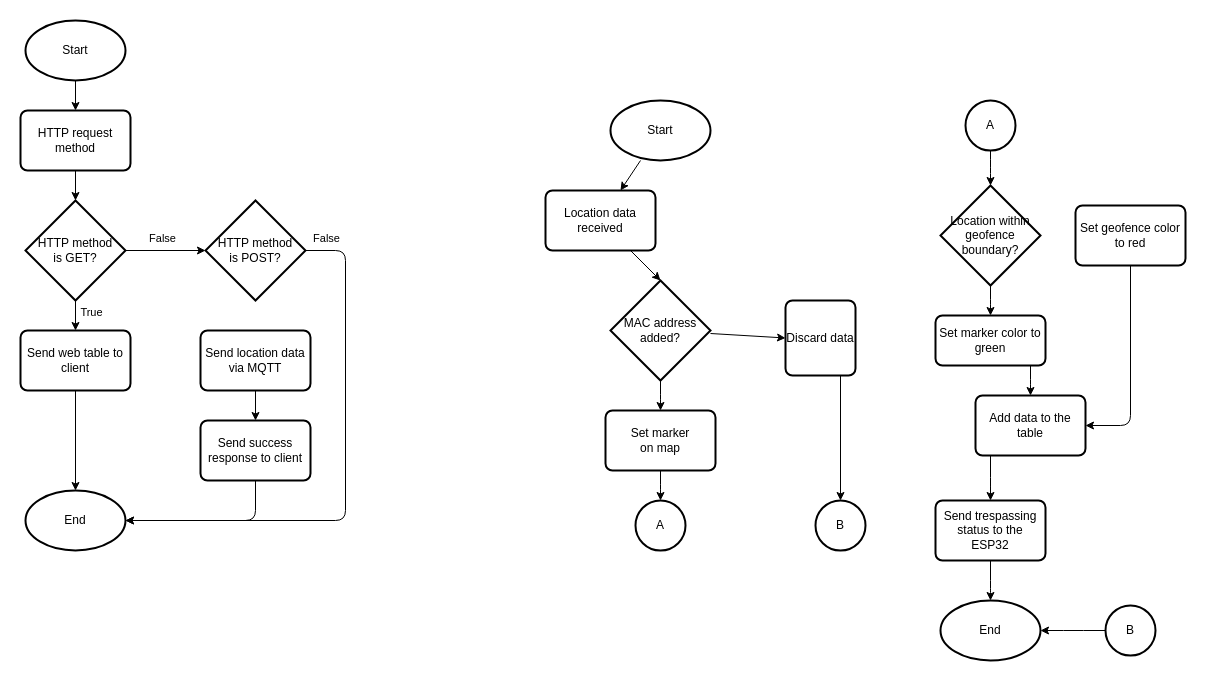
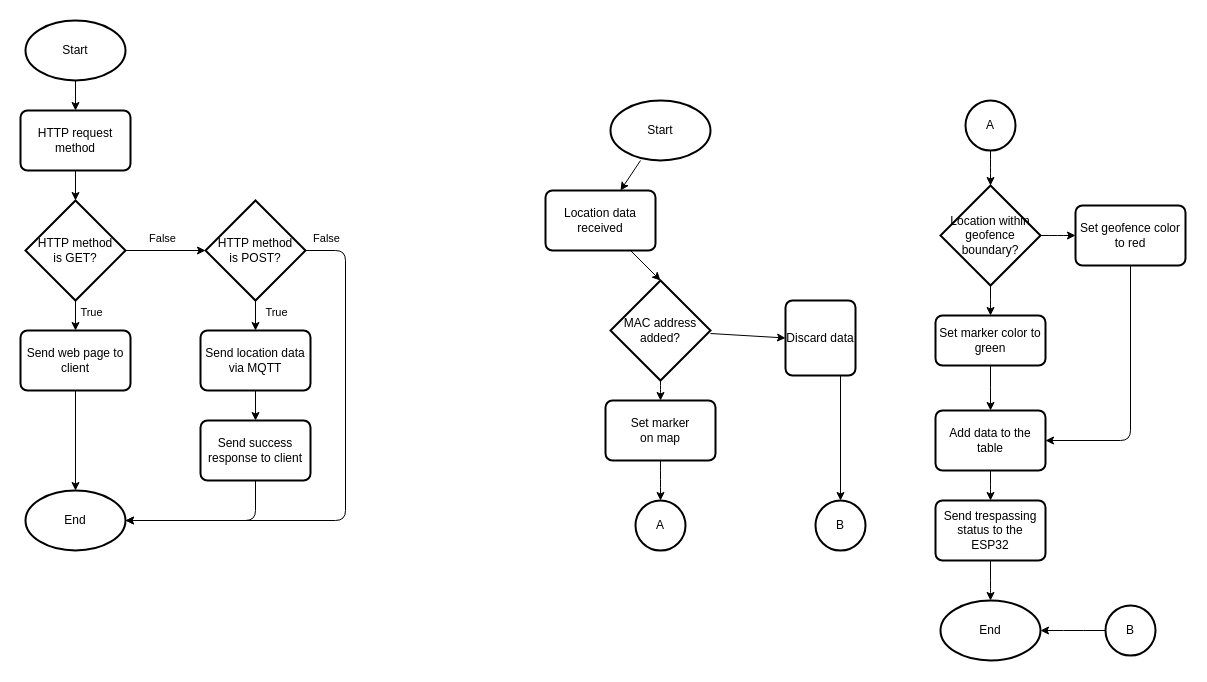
  <mxCell id="0" />
  <mxCell id="1" parent="0" />
  <mxCell id="2" style="edgeStyle=none;html=1;" edge="1" parent="1" source="3" target="5"><mxGeometry relative="1" as="geometry" /></mxCell>
  <mxCell id="3" value="Start" style="strokeWidth=2;html=1;shape=mxgraph.flowchart.start_1;whiteSpace=wrap;" vertex="1" parent="1"><mxGeometry x="25" y="20" width="100" height="60" as="geometry" /></mxCell>
  <mxCell id="4" style="edgeStyle=none;html=1;entryX=0.5;entryY=0;entryDx=0;entryDy=0;entryPerimeter=0;" edge="1" parent="1" source="5" target="12"><mxGeometry relative="1" as="geometry" /></mxCell>
  <mxCell id="5" value="HTTP request method" style="rounded=1;whiteSpace=wrap;html=1;absoluteArcSize=1;arcSize=14;strokeWidth=2;" vertex="1" parent="1"><mxGeometry x="20" y="110" width="110" height="60" as="geometry" /></mxCell>
  <mxCell id="6" style="edgeStyle=none;html=1;entryX=0.5;entryY=0;entryDx=0;entryDy=0;entryPerimeter=0;" edge="1" parent="1" source="7" target="22"><mxGeometry relative="1" as="geometry" /></mxCell>
- <mxCell id="7" value="Send web table to client" style="rounded=1;whiteSpace=wrap;html=1;absoluteArcSize=1;arcSize=14;strokeWidth=2;" vertex="1" parent="1"><mxGeometry x="20" y="330" width="110" height="60" as="geometry" /></mxCell>
+ <mxCell id="7" value="Send web page to client" style="rounded=1;whiteSpace=wrap;html=1;absoluteArcSize=1;arcSize=14;strokeWidth=2;" vertex="1" parent="1"><mxGeometry x="20" y="330" width="110" height="60" as="geometry" /></mxCell>
  <mxCell id="8" style="edgeStyle=none;html=1;entryX=0;entryY=0.5;entryDx=0;entryDy=0;entryPerimeter=0;" edge="1" parent="1" source="12" target="17"><mxGeometry relative="1" as="geometry" /></mxCell>
  <mxCell id="9" value="False" style="edgeLabel;html=1;align=center;verticalAlign=middle;resizable=0;points=[];" vertex="1" connectable="0" parent="8"><mxGeometry x="-0.35" y="4" relative="1" as="geometry"><mxPoint x="10" y="-9" as="offset" /></mxGeometry></mxCell>
  <mxCell id="10" style="edgeStyle=orthogonalEdgeStyle;html=1;entryX=0.5;entryY=0;entryDx=0;entryDy=0;" edge="1" parent="1" source="12" target="7"><mxGeometry relative="1" as="geometry" /></mxCell>
  <mxCell id="11" value="True" style="edgeLabel;html=1;align=center;verticalAlign=middle;resizable=0;points=[];" vertex="1" connectable="0" parent="10"><mxGeometry x="-0.28" relative="1" as="geometry"><mxPoint x="15" as="offset" /></mxGeometry></mxCell>
  <mxCell id="12" value="HTTP method &lt;br&gt;is GET?" style="strokeWidth=2;html=1;shape=mxgraph.flowchart.decision;whiteSpace=wrap;" vertex="1" parent="1"><mxGeometry x="25" y="200" width="100" height="100" as="geometry" /></mxCell>
+ <mxCell id="13" style="edgeStyle=orthogonalEdgeStyle;html=1;entryX=0.5;entryY=0;entryDx=0;entryDy=0;" edge="1" parent="1" source="17" target="19"><mxGeometry relative="1" as="geometry" /></mxCell>
+ <mxCell id="14" value="True" style="edgeLabel;html=1;align=center;verticalAlign=middle;resizable=0;points=[];" vertex="1" connectable="0" parent="13"><mxGeometry x="-0.258" relative="1" as="geometry"><mxPoint x="20" as="offset" /></mxGeometry></mxCell>
  <mxCell id="15" style="edgeStyle=elbowEdgeStyle;html=1;entryX=1;entryY=0.5;entryDx=0;entryDy=0;entryPerimeter=0;" edge="1" parent="1" source="17" target="22"><mxGeometry relative="1" as="geometry"><Array as="points"><mxPoint x="345" y="400" /></Array></mxGeometry></mxCell>
  <mxCell id="16" value="False" style="edgeLabel;html=1;align=center;verticalAlign=middle;resizable=0;points=[];" vertex="1" connectable="0" parent="15"><mxGeometry x="-0.937" y="2" relative="1" as="geometry"><mxPoint x="3" y="-11" as="offset" /></mxGeometry></mxCell>
  <mxCell id="17" value="HTTP method &lt;br&gt;is POST?" style="strokeWidth=2;html=1;shape=mxgraph.flowchart.decision;whiteSpace=wrap;" vertex="1" parent="1"><mxGeometry x="205" y="200" width="100" height="100" as="geometry" /></mxCell>
  <mxCell id="18" style="edgeStyle=orthogonalEdgeStyle;html=1;entryX=0.5;entryY=0;entryDx=0;entryDy=0;" edge="1" parent="1" source="19" target="21"><mxGeometry relative="1" as="geometry" /></mxCell>
  <mxCell id="19" value="Send location data via MQTT" style="rounded=1;whiteSpace=wrap;html=1;absoluteArcSize=1;arcSize=14;strokeWidth=2;" vertex="1" parent="1"><mxGeometry x="200" y="330" width="110" height="60" as="geometry" /></mxCell>
  <mxCell id="20" style="edgeStyle=orthogonalEdgeStyle;html=1;entryX=1;entryY=0.5;entryDx=0;entryDy=0;entryPerimeter=0;exitX=0.5;exitY=1;exitDx=0;exitDy=0;" edge="1" parent="1" source="21" target="22"><mxGeometry relative="1" as="geometry"><Array as="points"><mxPoint x="255" y="520" /></Array></mxGeometry></mxCell>
  <mxCell id="21" value="Send success response to client" style="rounded=1;whiteSpace=wrap;html=1;absoluteArcSize=1;arcSize=14;strokeWidth=2;" vertex="1" parent="1"><mxGeometry x="200" y="420" width="110" height="60" as="geometry" /></mxCell>
  <mxCell id="22" value="End" style="strokeWidth=2;html=1;shape=mxgraph.flowchart.start_1;whiteSpace=wrap;" vertex="1" parent="1"><mxGeometry x="25" y="490" width="100" height="60" as="geometry" /></mxCell>
  <mxCell id="23" style="edgeStyle=none;html=1;" edge="1" parent="1" source="24" target="26"><mxGeometry relative="1" as="geometry" /></mxCell>
  <mxCell id="24" value="Start" style="strokeWidth=2;html=1;shape=mxgraph.flowchart.start_1;whiteSpace=wrap;" vertex="1" parent="1"><mxGeometry x="610" y="100" width="100" height="60" as="geometry" /></mxCell>
  <mxCell id="25" style="edgeStyle=none;html=1;entryX=0.5;entryY=0;entryDx=0;entryDy=0;entryPerimeter=0;" edge="1" parent="1" source="26" target="29"><mxGeometry relative="1" as="geometry" /></mxCell>
  <mxCell id="26" value="Location data received" style="rounded=1;whiteSpace=wrap;html=1;absoluteArcSize=1;arcSize=14;strokeWidth=2;" vertex="1" parent="1"><mxGeometry x="545" y="190" width="110" height="60" as="geometry" /></mxCell>
  <mxCell id="27" style="edgeStyle=none;html=1;entryX=0;entryY=0.5;entryDx=0;entryDy=0;" edge="1" parent="1" source="29" target="31"><mxGeometry relative="1" as="geometry"><mxPoint x="790" y="330" as="targetPoint" /></mxGeometry></mxCell>
  <mxCell id="28" style="edgeStyle=elbowEdgeStyle;html=1;entryX=0.5;entryY=0;entryDx=0;entryDy=0;" edge="1" parent="1" source="29" target="35"><mxGeometry relative="1" as="geometry" /></mxCell>
  <mxCell id="29" value="MAC address added?" style="strokeWidth=2;html=1;shape=mxgraph.flowchart.decision;whiteSpace=wrap;" vertex="1" parent="1"><mxGeometry x="610" y="280" width="100" height="100" as="geometry" /></mxCell>
  <mxCell id="30" style="edgeStyle=elbowEdgeStyle;html=1;entryX=0.5;entryY=0;entryDx=0;entryDy=0;entryPerimeter=0;" edge="1" parent="1" source="31" target="48"><mxGeometry relative="1" as="geometry" /></mxCell>
  <mxCell id="31" value="Discard data" style="rounded=1;whiteSpace=wrap;html=1;absoluteArcSize=1;arcSize=14;strokeWidth=2;" vertex="1" parent="1"><mxGeometry x="785" y="300" width="70" height="75" as="geometry" /></mxCell>
  <mxCell id="32" style="edgeStyle=orthogonalEdgeStyle;html=1;exitX=0.5;exitY=1;exitDx=0;exitDy=0;entryX=0.5;entryY=0;entryDx=0;entryDy=0;entryPerimeter=0;" edge="1" parent="1" source="49" target="33"><mxGeometry relative="1" as="geometry"><Array as="points"><mxPoint x="990" y="590" /><mxPoint x="990" y="590" /></Array><mxPoint x="770" y="560" as="sourcePoint" /><mxPoint x="975" y="580" as="targetPoint" /></mxGeometry></mxCell>
  <mxCell id="33" value="End" style="strokeWidth=2;html=1;shape=mxgraph.flowchart.start_1;whiteSpace=wrap;" vertex="1" parent="1"><mxGeometry x="940" y="600" width="100" height="60" as="geometry" /></mxCell>
  <mxCell id="34" style="edgeStyle=elbowEdgeStyle;html=1;entryX=0.5;entryY=0;entryDx=0;entryDy=0;entryPerimeter=0;" edge="1" parent="1" source="35" target="43"><mxGeometry relative="1" as="geometry"><mxPoint x="660" y="500" as="targetPoint" /></mxGeometry></mxCell>
- <mxCell id="35" value="Set marker &lt;br&gt;on map" style="rounded=1;whiteSpace=wrap;html=1;absoluteArcSize=1;arcSize=14;strokeWidth=2;" vertex="1" parent="1"><mxGeometry x="605" y="410" width="110" height="60" as="geometry" /></mxCell>
+ <mxCell id="35" value="Set marker &lt;br&gt;on map" style="rounded=1;whiteSpace=wrap;html=1;absoluteArcSize=1;arcSize=14;strokeWidth=2;" vertex="1" parent="1"><mxGeometry x="605" y="400" width="110" height="60" as="geometry" /></mxCell>
  <mxCell id="36" style="edgeStyle=elbowEdgeStyle;html=1;entryX=1;entryY=0.5;entryDx=0;entryDy=0;exitX=0.5;exitY=1;exitDx=0;exitDy=0;" edge="1" parent="1" source="37" target="47"><mxGeometry relative="1" as="geometry"><Array as="points"><mxPoint x="1130" y="350" /></Array></mxGeometry></mxCell>
  <mxCell id="37" value="Set geofence color to red" style="rounded=1;whiteSpace=wrap;html=1;absoluteArcSize=1;arcSize=14;strokeWidth=2;" vertex="1" parent="1"><mxGeometry x="1075" y="205" width="110" height="60" as="geometry" /></mxCell>
+ <mxCell id="38" style="edgeStyle=elbowEdgeStyle;html=1;" edge="1" parent="1" source="40" target="37"><mxGeometry relative="1" as="geometry" /></mxCell>
  <mxCell id="39" style="edgeStyle=elbowEdgeStyle;html=1;entryX=0.5;entryY=0;entryDx=0;entryDy=0;" edge="1" parent="1" source="40" target="42"><mxGeometry relative="1" as="geometry" /></mxCell>
  <mxCell id="40" value="Location within geofence boundary?" style="strokeWidth=2;html=1;shape=mxgraph.flowchart.decision;whiteSpace=wrap;" vertex="1" parent="1"><mxGeometry x="940" y="185" width="100" height="100" as="geometry" /></mxCell>
  <mxCell id="41" style="edgeStyle=elbowEdgeStyle;html=1;entryX=0.5;entryY=0;entryDx=0;entryDy=0;" edge="1" parent="1" source="42" target="47"><mxGeometry relative="1" as="geometry" /></mxCell>
  <mxCell id="42" value="Set marker color to green" style="rounded=1;whiteSpace=wrap;html=1;absoluteArcSize=1;arcSize=14;strokeWidth=2;" vertex="1" parent="1"><mxGeometry x="935" y="315" width="110" height="50" as="geometry" /></mxCell>
  <mxCell id="43" value="A" style="strokeWidth=2;html=1;shape=mxgraph.flowchart.start_2;whiteSpace=wrap;" vertex="1" parent="1"><mxGeometry x="635" y="500" width="50" height="50" as="geometry" /></mxCell>
  <mxCell id="44" style="edgeStyle=elbowEdgeStyle;html=1;entryX=0.5;entryY=0;entryDx=0;entryDy=0;entryPerimeter=0;" edge="1" parent="1" source="45" target="40"><mxGeometry relative="1" as="geometry" /></mxCell>
  <mxCell id="45" value="A" style="strokeWidth=2;html=1;shape=mxgraph.flowchart.start_2;whiteSpace=wrap;" vertex="1" parent="1"><mxGeometry x="965" y="100" width="50" height="50" as="geometry" /></mxCell>
  <mxCell id="46" style="edgeStyle=elbowEdgeStyle;html=1;entryX=0.5;entryY=0;entryDx=0;entryDy=0;" edge="1" parent="1" source="47" target="49"><mxGeometry relative="1" as="geometry" /></mxCell>
- <mxCell id="47" value="Add data to the table" style="rounded=1;whiteSpace=wrap;html=1;absoluteArcSize=1;arcSize=14;strokeWidth=2;" vertex="1" parent="1"><mxGeometry x="975" y="395" width="110" height="60" as="geometry" /></mxCell>
+ <mxCell id="47" value="Add data to the table" style="rounded=1;whiteSpace=wrap;html=1;absoluteArcSize=1;arcSize=14;strokeWidth=2;" vertex="1" parent="1"><mxGeometry x="935" y="410" width="110" height="60" as="geometry" /></mxCell>
  <mxCell id="48" value="B" style="strokeWidth=2;html=1;shape=mxgraph.flowchart.start_2;whiteSpace=wrap;" vertex="1" parent="1"><mxGeometry x="815" y="500" width="50" height="50" as="geometry" /></mxCell>
  <mxCell id="49" value="Send trespassing status to the &lt;br&gt;ESP32" style="rounded=1;whiteSpace=wrap;html=1;absoluteArcSize=1;arcSize=14;strokeWidth=2;" vertex="1" parent="1"><mxGeometry x="935" y="500" width="110" height="60" as="geometry" /></mxCell>
  <mxCell id="50" style="edgeStyle=elbowEdgeStyle;html=1;entryX=1;entryY=0.5;entryDx=0;entryDy=0;entryPerimeter=0;" edge="1" parent="1" source="51" target="33"><mxGeometry relative="1" as="geometry" /></mxCell>
  <mxCell id="51" value="B" style="strokeWidth=2;html=1;shape=mxgraph.flowchart.start_2;whiteSpace=wrap;" vertex="1" parent="1"><mxGeometry x="1105" y="605" width="50" height="50" as="geometry" /></mxCell>
